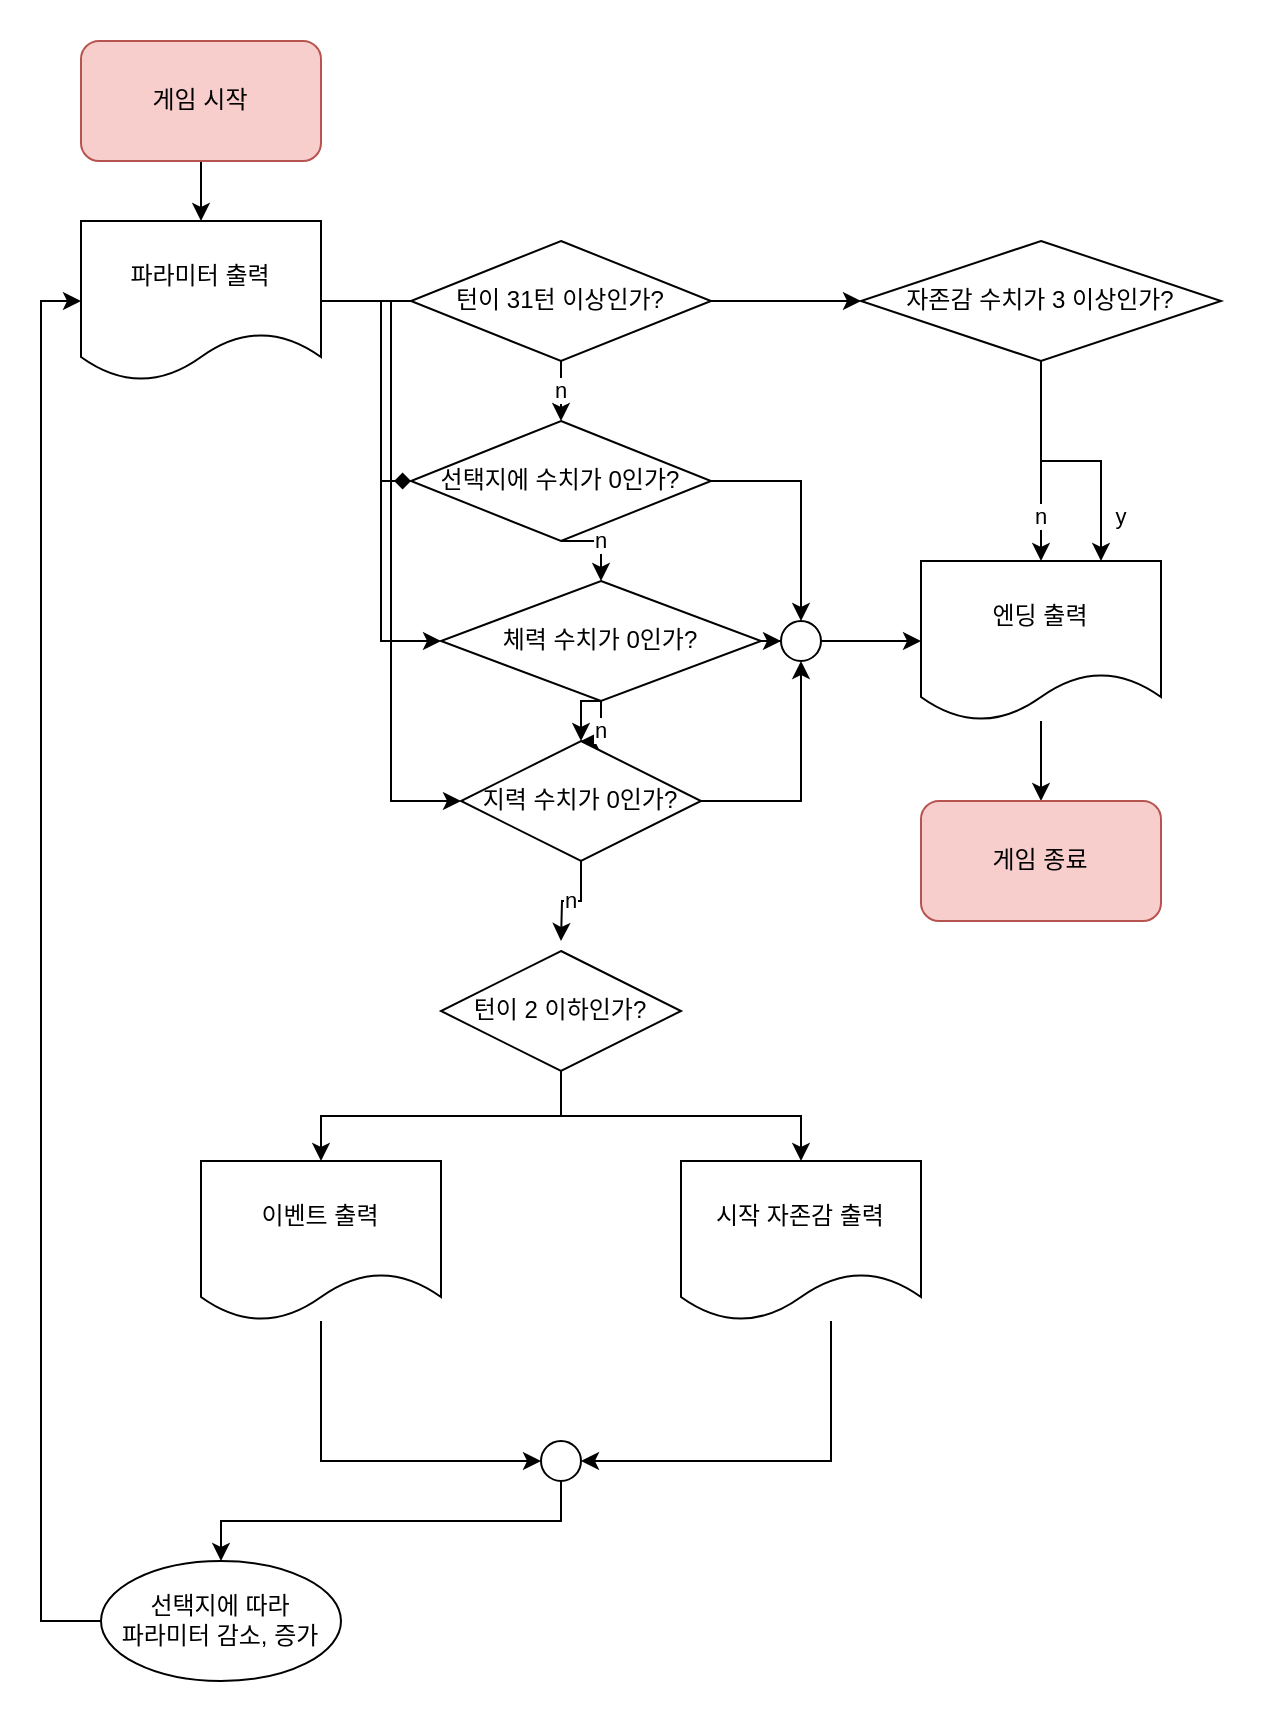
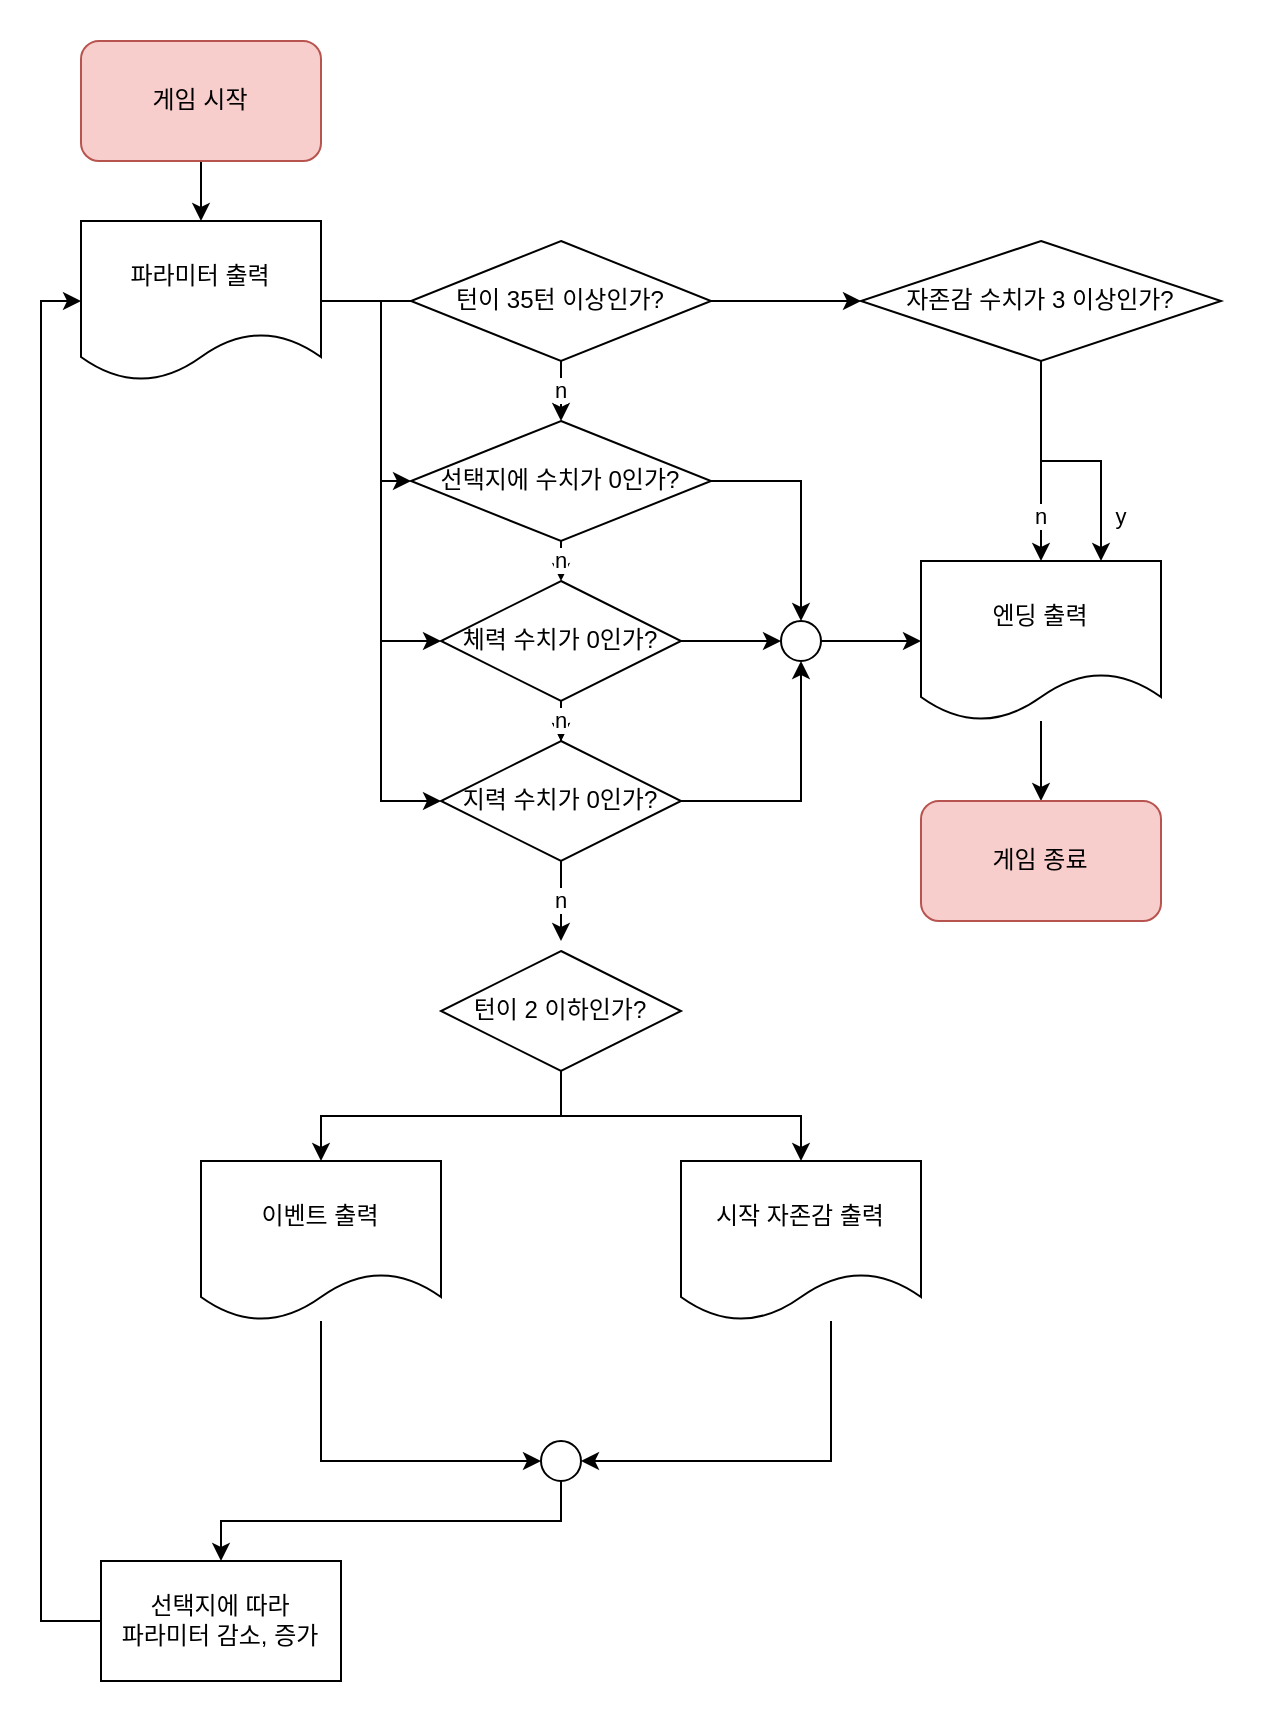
  <mxCell id="0" />
  <mxCell id="1" parent="0" />
  <mxCell id="2" style="edgeStyle=orthogonalEdgeStyle;rounded=0;orthogonalLoop=1;jettySize=auto;html=1;entryX=0.5;entryY=0;entryDx=0;entryDy=0;" edge="1" parent="1" source="3" target="8"><mxGeometry relative="1" as="geometry" /></mxCell>
  <mxCell id="3" value="게임 시작" style="rounded=1;whiteSpace=wrap;html=1;fillColor=#f8cecc;strokeColor=#b85450;" vertex="1" parent="1"><mxGeometry x="40" y="20" width="120" height="60" as="geometry" /></mxCell>
  <mxCell id="4" style="edgeStyle=orthogonalEdgeStyle;rounded=0;orthogonalLoop=1;jettySize=auto;html=1;entryX=0;entryY=0.5;entryDx=0;entryDy=0;" edge="1" parent="1" source="8" target="12"><mxGeometry relative="1" as="geometry" /></mxCell>
  <mxCell id="5" style="edgeStyle=orthogonalEdgeStyle;rounded=0;orthogonalLoop=1;jettySize=auto;html=1;entryX=0;entryY=0.5;entryDx=0;entryDy=0;" edge="1" parent="1" source="8" target="24"><mxGeometry relative="1" as="geometry" /></mxCell>
  <mxCell id="6" style="edgeStyle=orthogonalEdgeStyle;rounded=0;orthogonalLoop=1;jettySize=auto;html=1;exitX=1;exitY=0.5;exitDx=0;exitDy=0;entryX=0.083;entryY=0.44;entryDx=0;entryDy=0;entryPerimeter=0;" edge="1" parent="1" source="8" target="15"><mxGeometry relative="1" as="geometry"><Array as="points"><mxPoint x="233" y="150" /></Array></mxGeometry></mxCell>
- <mxCell id="7" style="edgeStyle=orthogonalEdgeStyle;rounded=0;orthogonalLoop=1;jettySize=auto;html=1;exitX=1;exitY=0.5;exitDx=0;exitDy=0;entryX=0;entryY=0.5;entryDx=0;entryDy=0;endArrow=diamond;" edge="1" parent="1" source="8" target="21"><mxGeometry relative="1" as="geometry"><Array as="points"><mxPoint x="190" y="150" /><mxPoint x="190" y="240" /></Array></mxGeometry></mxCell>
+ <mxCell id="7" style="edgeStyle=orthogonalEdgeStyle;rounded=0;orthogonalLoop=1;jettySize=auto;html=1;exitX=1;exitY=0.5;exitDx=0;exitDy=0;entryX=0;entryY=0.5;entryDx=0;entryDy=0;" edge="1" parent="1" source="8" target="21"><mxGeometry relative="1" as="geometry"><Array as="points"><mxPoint x="190" y="150" /><mxPoint x="190" y="240" /></Array></mxGeometry></mxCell>
  <mxCell id="8" value="파라미터 출력" style="shape=document;whiteSpace=wrap;html=1;boundedLbl=1;" vertex="1" parent="1"><mxGeometry x="40" y="110" width="120" height="80" as="geometry" /></mxCell>
  <mxCell id="9" style="edgeStyle=orthogonalEdgeStyle;rounded=0;orthogonalLoop=1;jettySize=auto;html=1;entryX=0;entryY=0.5;entryDx=0;entryDy=0;" edge="1" parent="1" source="12" target="28"><mxGeometry relative="1" as="geometry" /></mxCell>
  <mxCell id="10" style="edgeStyle=orthogonalEdgeStyle;rounded=0;orthogonalLoop=1;jettySize=auto;html=1;exitX=0.5;exitY=1;exitDx=0;exitDy=0;entryX=0.5;entryY=0;entryDx=0;entryDy=0;" edge="1" parent="1" source="12" target="24"><mxGeometry relative="1" as="geometry" /></mxCell>
  <mxCell id="11" value="n" style="edgeStyle=orthogonalEdgeStyle;rounded=0;orthogonalLoop=1;jettySize=auto;html=1;" edge="1" parent="1" source="12" target="24"><mxGeometry relative="1" as="geometry" /></mxCell>
- <mxCell id="12" value="체력 수치가 0인가?" style="rhombus;whiteSpace=wrap;html=1;" vertex="1" parent="1"><mxGeometry x="220" y="290" width="160" height="60" as="geometry" /></mxCell>
+ <mxCell id="12" value="체력 수치가 0인가?" style="rhombus;whiteSpace=wrap;html=1;" vertex="1" parent="1"><mxGeometry x="220" y="290" width="120" height="60" as="geometry" /></mxCell>
  <mxCell id="13" style="edgeStyle=orthogonalEdgeStyle;rounded=0;orthogonalLoop=1;jettySize=auto;html=1;exitX=1;exitY=0.5;exitDx=0;exitDy=0;entryX=0;entryY=0.5;entryDx=0;entryDy=0;" edge="1" parent="1" source="15" target="18"><mxGeometry relative="1" as="geometry" /></mxCell>
  <mxCell id="14" value="n" style="edgeStyle=orthogonalEdgeStyle;rounded=0;orthogonalLoop=1;jettySize=auto;html=1;exitX=0.5;exitY=1;exitDx=0;exitDy=0;entryX=0.5;entryY=0;entryDx=0;entryDy=0;" edge="1" parent="1" source="15" target="21"><mxGeometry relative="1" as="geometry" /></mxCell>
- <mxCell id="15" value="턴이 31턴 이상인가?" style="rhombus;whiteSpace=wrap;html=1;" vertex="1" parent="1"><mxGeometry x="205" y="120" width="150" height="60" as="geometry" /></mxCell>
+ <mxCell id="15" value="턴이 35턴 이상인가?" style="rhombus;whiteSpace=wrap;html=1;" vertex="1" parent="1"><mxGeometry x="205" y="120" width="150" height="60" as="geometry" /></mxCell>
  <mxCell id="16" value="n" style="edgeStyle=orthogonalEdgeStyle;rounded=0;orthogonalLoop=1;jettySize=auto;html=1;entryX=0.5;entryY=0;entryDx=0;entryDy=0;" edge="1" parent="1" source="18" target="26"><mxGeometry x="0.556" relative="1" as="geometry"><mxPoint as="offset" /></mxGeometry></mxCell>
  <mxCell id="17" value="y" style="edgeStyle=orthogonalEdgeStyle;rounded=0;orthogonalLoop=1;jettySize=auto;html=1;exitX=0.5;exitY=1;exitDx=0;exitDy=0;entryX=0.75;entryY=0;entryDx=0;entryDy=0;" edge="1" parent="1" source="18" target="26"><mxGeometry x="0.667" y="10" relative="1" as="geometry"><mxPoint as="offset" /></mxGeometry></mxCell>
  <mxCell id="18" value="자존감 수치가 3 이상인가?" style="rhombus;whiteSpace=wrap;html=1;" vertex="1" parent="1"><mxGeometry x="430" y="120" width="180" height="60" as="geometry" /></mxCell>
  <mxCell id="19" style="edgeStyle=orthogonalEdgeStyle;rounded=0;orthogonalLoop=1;jettySize=auto;html=1;entryX=0.5;entryY=0;entryDx=0;entryDy=0;" edge="1" parent="1" source="21" target="28"><mxGeometry relative="1" as="geometry" /></mxCell>
  <mxCell id="20" value="n" style="edgeStyle=orthogonalEdgeStyle;rounded=0;orthogonalLoop=1;jettySize=auto;html=1;exitX=0.5;exitY=1;exitDx=0;exitDy=0;entryX=0.5;entryY=0;entryDx=0;entryDy=0;" edge="1" parent="1" source="21" target="12"><mxGeometry relative="1" as="geometry" /></mxCell>
  <mxCell id="21" value="선택지에 수치가 0인가?" style="rhombus;whiteSpace=wrap;html=1;" vertex="1" parent="1"><mxGeometry x="205" y="210" width="150" height="60" as="geometry" /></mxCell>
  <mxCell id="22" style="edgeStyle=orthogonalEdgeStyle;rounded=0;orthogonalLoop=1;jettySize=auto;html=1;entryX=0.5;entryY=1;entryDx=0;entryDy=0;" edge="1" parent="1" source="24" target="28"><mxGeometry relative="1" as="geometry" /></mxCell>
  <mxCell id="23" value="n" style="edgeStyle=orthogonalEdgeStyle;rounded=0;orthogonalLoop=1;jettySize=auto;html=1;exitX=0.5;exitY=1;exitDx=0;exitDy=0;" edge="1" parent="1" source="24"><mxGeometry relative="1" as="geometry"><mxPoint x="280" y="470" as="targetPoint" /></mxGeometry></mxCell>
- <mxCell id="24" value="지력 수치가 0인가?" style="rhombus;whiteSpace=wrap;html=1;" vertex="1" parent="1"><mxGeometry x="230" y="370" width="120" height="60" as="geometry" /></mxCell>
+ <mxCell id="24" value="지력 수치가 0인가?" style="rhombus;whiteSpace=wrap;html=1;" vertex="1" parent="1"><mxGeometry x="220" y="370" width="120" height="60" as="geometry" /></mxCell>
  <mxCell id="25" style="edgeStyle=orthogonalEdgeStyle;rounded=0;orthogonalLoop=1;jettySize=auto;html=1;entryX=0.5;entryY=0;entryDx=0;entryDy=0;" edge="1" parent="1" source="26" target="29"><mxGeometry relative="1" as="geometry" /></mxCell>
  <mxCell id="26" value="엔딩 출력" style="shape=document;whiteSpace=wrap;html=1;boundedLbl=1;" vertex="1" parent="1"><mxGeometry x="460" y="280" width="120" height="80" as="geometry" /></mxCell>
  <mxCell id="27" value="" style="edgeStyle=orthogonalEdgeStyle;rounded=0;orthogonalLoop=1;jettySize=auto;html=1;" edge="1" parent="1" source="28" target="26"><mxGeometry relative="1" as="geometry" /></mxCell>
  <mxCell id="28" value="" style="ellipse;whiteSpace=wrap;html=1;aspect=fixed;" vertex="1" parent="1"><mxGeometry x="390" y="310" width="20" height="20" as="geometry" /></mxCell>
  <mxCell id="29" value="게임 종료" style="rounded=1;whiteSpace=wrap;html=1;fillColor=#f8cecc;strokeColor=#b85450;" vertex="1" parent="1"><mxGeometry x="460" y="400" width="120" height="60" as="geometry" /></mxCell>
  <mxCell id="30" style="edgeStyle=orthogonalEdgeStyle;rounded=0;orthogonalLoop=1;jettySize=auto;html=1;entryX=0;entryY=0.5;entryDx=0;entryDy=0;" edge="1" parent="1" source="31" target="38"><mxGeometry relative="1" as="geometry"><Array as="points"><mxPoint x="160" y="730" /></Array></mxGeometry></mxCell>
  <mxCell id="31" value="이벤트 출력" style="shape=document;whiteSpace=wrap;html=1;boundedLbl=1;" vertex="1" parent="1"><mxGeometry x="100" y="580" width="120" height="80" as="geometry" /></mxCell>
  <mxCell id="32" style="edgeStyle=orthogonalEdgeStyle;rounded=0;orthogonalLoop=1;jettySize=auto;html=1;exitX=0.5;exitY=1;exitDx=0;exitDy=0;entryX=0.5;entryY=0;entryDx=0;entryDy=0;" edge="1" parent="1" source="34" target="36"><mxGeometry relative="1" as="geometry" /></mxCell>
  <mxCell id="33" style="edgeStyle=orthogonalEdgeStyle;rounded=0;orthogonalLoop=1;jettySize=auto;html=1;entryX=0.5;entryY=0;entryDx=0;entryDy=0;" edge="1" parent="1" source="34" target="31"><mxGeometry relative="1" as="geometry" /></mxCell>
  <mxCell id="34" value="턴이 2 이하인가?" style="rhombus;whiteSpace=wrap;html=1;" vertex="1" parent="1"><mxGeometry x="220" y="475" width="120" height="60" as="geometry" /></mxCell>
  <mxCell id="35" style="edgeStyle=orthogonalEdgeStyle;rounded=0;orthogonalLoop=1;jettySize=auto;html=1;entryX=1;entryY=0.5;entryDx=0;entryDy=0;" edge="1" parent="1" source="36" target="38"><mxGeometry relative="1" as="geometry"><Array as="points"><mxPoint x="415" y="730" /></Array></mxGeometry></mxCell>
  <mxCell id="36" value="시작 자존감 출력" style="shape=document;whiteSpace=wrap;html=1;boundedLbl=1;" vertex="1" parent="1"><mxGeometry x="340" y="580" width="120" height="80" as="geometry" /></mxCell>
  <mxCell id="37" style="edgeStyle=orthogonalEdgeStyle;rounded=0;orthogonalLoop=1;jettySize=auto;html=1;exitX=0.5;exitY=1;exitDx=0;exitDy=0;entryX=0.5;entryY=0;entryDx=0;entryDy=0;" edge="1" parent="1" source="38" target="40"><mxGeometry relative="1" as="geometry" /></mxCell>
  <mxCell id="38" value="" style="ellipse;whiteSpace=wrap;html=1;aspect=fixed;" vertex="1" parent="1"><mxGeometry x="270" y="720" width="20" height="20" as="geometry" /></mxCell>
  <mxCell id="39" style="edgeStyle=orthogonalEdgeStyle;rounded=0;orthogonalLoop=1;jettySize=auto;html=1;entryX=0;entryY=0.5;entryDx=0;entryDy=0;" edge="1" parent="1" source="40" target="8"><mxGeometry relative="1" as="geometry"><Array as="points"><mxPoint x="20" y="810" /><mxPoint x="20" y="150" /></Array></mxGeometry></mxCell>
- <mxCell id="40" value="선택지에 따라&lt;br&gt;파라미터 감소, 증가" style="ellipse;whiteSpace=wrap;html=1;" vertex="1" parent="1"><mxGeometry x="50" y="780" width="120" height="60" as="geometry" /></mxCell>
+ <mxCell id="40" value="선택지에 따라&lt;br&gt;파라미터 감소, 증가" style="rounded=0;whiteSpace=wrap;html=1;" vertex="1" parent="1"><mxGeometry x="50" y="780" width="120" height="60" as="geometry" /></mxCell>
